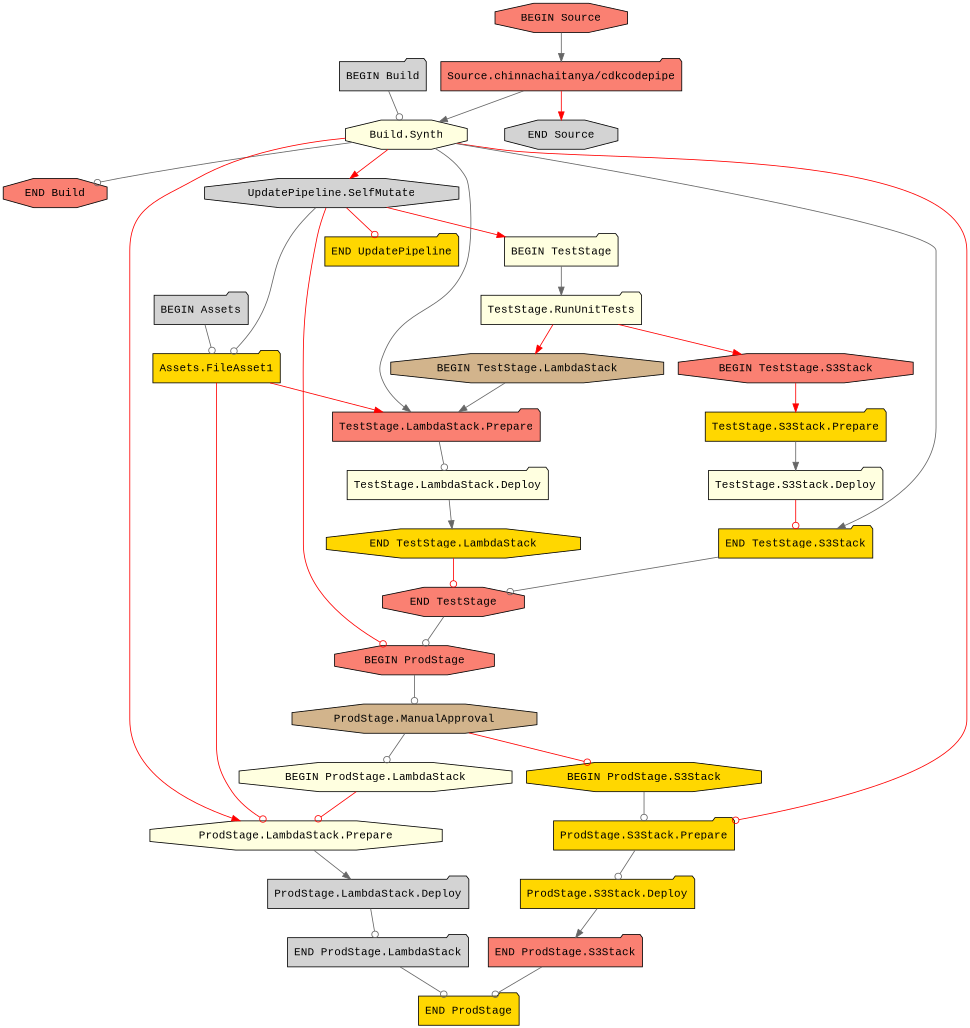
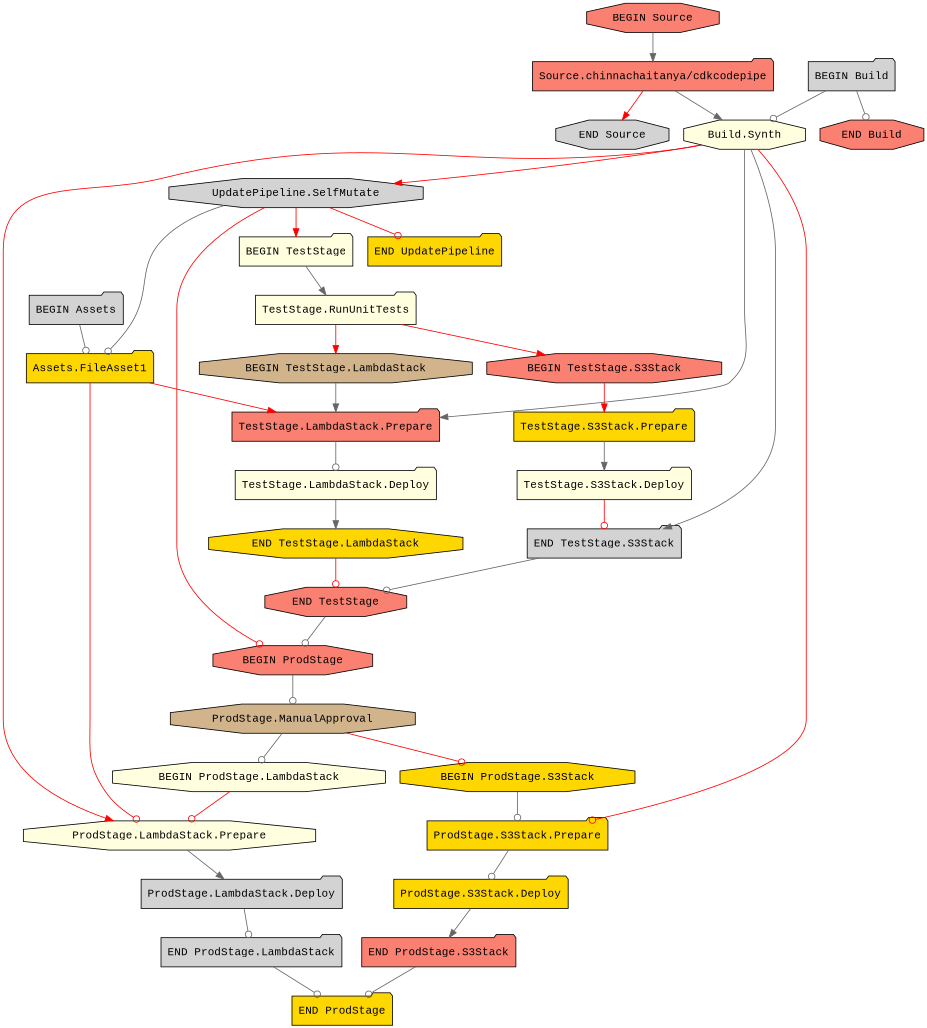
  digraph {
    fontname="Liberation Mono"
    node [fillcolor=salmon fontname="Liberation Mono" shape=folder style=filled]
    edge [arrowhead=odot color=gray40 fontname="Liberation Mono"]
    "BEGIN Build" [fillcolor=lightgrey]
    "Build.Synth" [fillcolor=lightyellow shape=octagon]
    "END Build" [shape=octagon]
    "UpdatePipeline.SelfMutate" [fillcolor=lightgrey shape=octagon]
    "TestStage.LambdaStack.Prepare"
    "ProdStage.LambdaStack.Prepare" [fillcolor=lightyellow shape=octagon]
    "ProdStage.S3Stack.Prepare" [fillcolor=gold]
-   "END TestStage.S3Stack" [fillcolor=gold]
+   "END TestStage.S3Stack" [fillcolor=lightgrey]
    "END UpdatePipeline" [fillcolor=gold]
    "Assets.FileAsset1" [fillcolor=gold]
    "BEGIN TestStage" [fillcolor=lightyellow]
    "BEGIN ProdStage" [shape=octagon]
    "TestStage.LambdaStack.Deploy" [fillcolor=lightyellow]
    "TestStage.S3Stack.Deploy" [fillcolor=lightyellow]
    "TestStage.S3Stack.Prepare" [fillcolor=gold]
    "ProdStage.LambdaStack.Deploy" [fillcolor=lightgrey]
    "ProdStage.S3Stack.Deploy" [fillcolor=gold]
    "Source.chinnachaitanya/cdkcodepipe"
    "END Source" [fillcolor=lightgrey shape=octagon]
    "TestStage.RunUnitTests" [fillcolor=lightyellow]
    "ProdStage.ManualApproval" [fillcolor=tan shape=octagon]
    "BEGIN Assets" [fillcolor=lightgrey]
    "BEGIN TestStage.LambdaStack" [fillcolor=tan shape=octagon]
    "BEGIN TestStage.S3Stack" [shape=octagon]
    "END TestStage" [shape=octagon]
    "END TestStage.LambdaStack" [fillcolor=gold shape=octagon]
    "BEGIN ProdStage.LambdaStack" [fillcolor=lightyellow shape=octagon]
    "BEGIN ProdStage.S3Stack" [fillcolor=gold shape=octagon]
    "END ProdStage.LambdaStack" [fillcolor=lightgrey]
    "END ProdStage" [fillcolor=gold]
    "END ProdStage.S3Stack"
    "BEGIN Source" [shape=octagon]
    "BEGIN Build" -> "Build.Synth"
-   "Build.Synth" -> "END Build"
+   "BEGIN Build" -> "END Build"
    "Build.Synth" -> "UpdatePipeline.SelfMutate" [arrowhead=normal color=red]
    "Build.Synth" -> "TestStage.LambdaStack.Prepare" [arrowhead=normal]
    "Build.Synth" -> "ProdStage.LambdaStack.Prepare" [arrowhead=normal color=red]
    "Build.Synth" -> "ProdStage.S3Stack.Prepare" [color=red]
    "Build.Synth" -> "END TestStage.S3Stack" [arrowhead=normal]
    "UpdatePipeline.SelfMutate" -> "END UpdatePipeline" [color=red]
    "UpdatePipeline.SelfMutate" -> "Assets.FileAsset1"
    "UpdatePipeline.SelfMutate" -> "BEGIN TestStage" [arrowhead=normal color=red]
    "UpdatePipeline.SelfMutate" -> "BEGIN ProdStage" [color=red]
    "TestStage.LambdaStack.Prepare" -> "TestStage.LambdaStack.Deploy"
    "ProdStage.LambdaStack.Prepare" -> "ProdStage.LambdaStack.Deploy" [arrowhead=normal]
    "ProdStage.S3Stack.Prepare" -> "ProdStage.S3Stack.Deploy"
    "END TestStage.S3Stack" -> "END TestStage"
    "Assets.FileAsset1" -> "TestStage.LambdaStack.Prepare" [arrowhead=normal color=red]
    "Assets.FileAsset1" -> "ProdStage.LambdaStack.Prepare" [color=red]
    "BEGIN TestStage" -> "TestStage.RunUnitTests" [arrowhead=normal]
    "BEGIN ProdStage" -> "ProdStage.ManualApproval"
    "TestStage.LambdaStack.Deploy" -> "END TestStage.LambdaStack" [arrowhead=normal]
    "TestStage.S3Stack.Deploy" -> "END TestStage.S3Stack" [color=red]
    "TestStage.S3Stack.Prepare" -> "TestStage.S3Stack.Deploy" [arrowhead=normal]
    "ProdStage.LambdaStack.Deploy" -> "END ProdStage.LambdaStack"
    "ProdStage.S3Stack.Deploy" -> "END ProdStage.S3Stack" [arrowhead=normal]
    "Source.chinnachaitanya/cdkcodepipe" -> "Build.Synth" [arrowhead=normal]
    "Source.chinnachaitanya/cdkcodepipe" -> "END Source" [arrowhead=normal color=red]
    "TestStage.RunUnitTests" -> "BEGIN TestStage.LambdaStack" [arrowhead=normal color=red]
    "TestStage.RunUnitTests" -> "BEGIN TestStage.S3Stack" [arrowhead=normal color=red]
    "ProdStage.ManualApproval" -> "BEGIN ProdStage.LambdaStack"
    "ProdStage.ManualApproval" -> "BEGIN ProdStage.S3Stack" [color=red]
    "BEGIN Assets" -> "Assets.FileAsset1"
    "BEGIN TestStage.LambdaStack" -> "TestStage.LambdaStack.Prepare" [arrowhead=normal]
    "BEGIN TestStage.S3Stack" -> "TestStage.S3Stack.Prepare" [arrowhead=normal color=red]
    "END TestStage" -> "BEGIN ProdStage"
    "END TestStage.LambdaStack" -> "END TestStage" [color=red]
    "BEGIN ProdStage.LambdaStack" -> "ProdStage.LambdaStack.Prepare" [color=red]
    "BEGIN ProdStage.S3Stack" -> "ProdStage.S3Stack.Prepare"
    "END ProdStage.LambdaStack" -> "END ProdStage"
    "END ProdStage.S3Stack" -> "END ProdStage"
    "BEGIN Source" -> "Source.chinnachaitanya/cdkcodepipe" [arrowhead=normal]
  }
